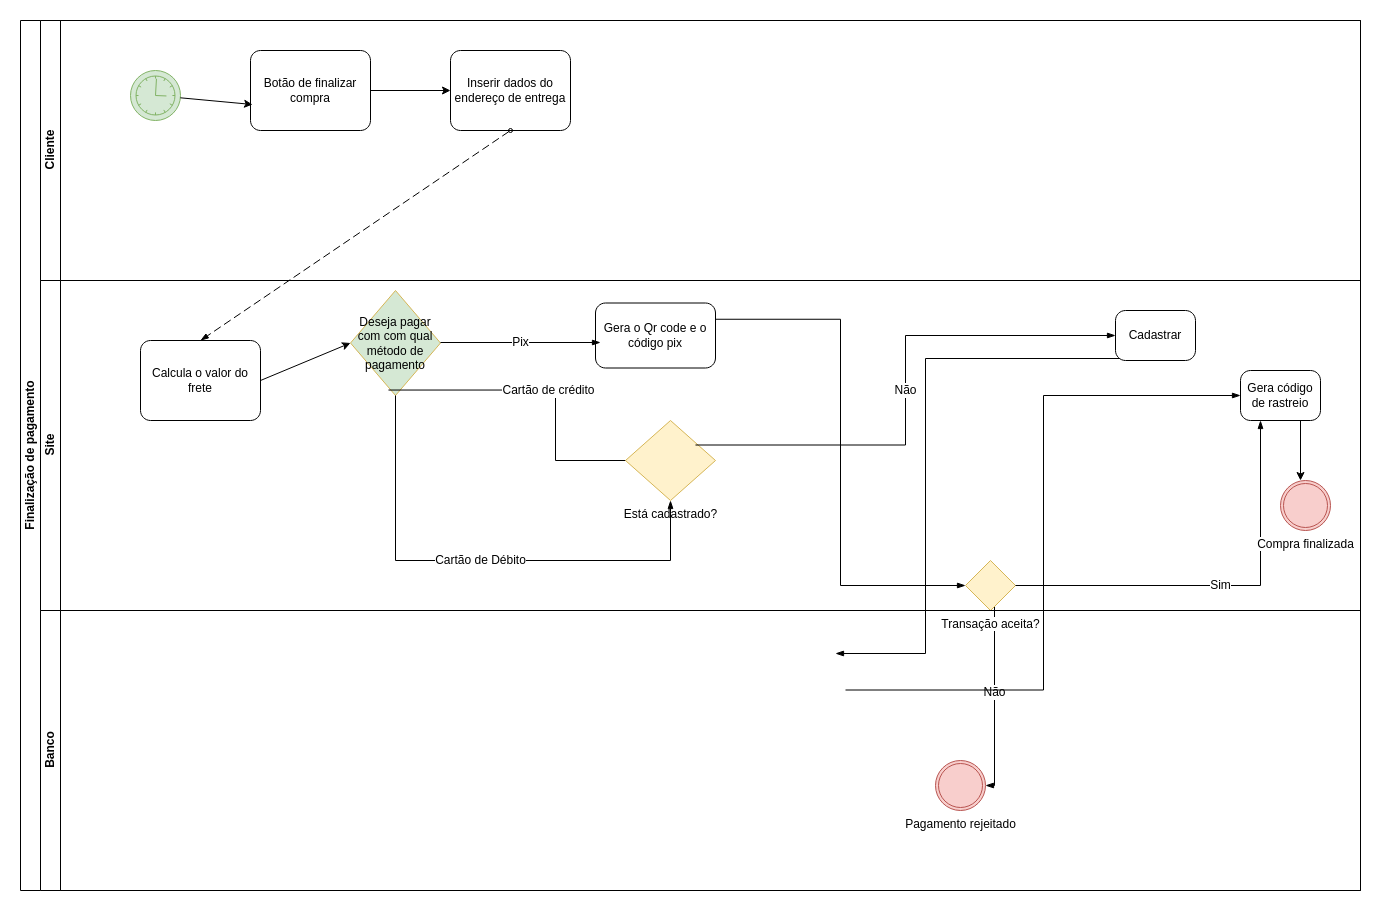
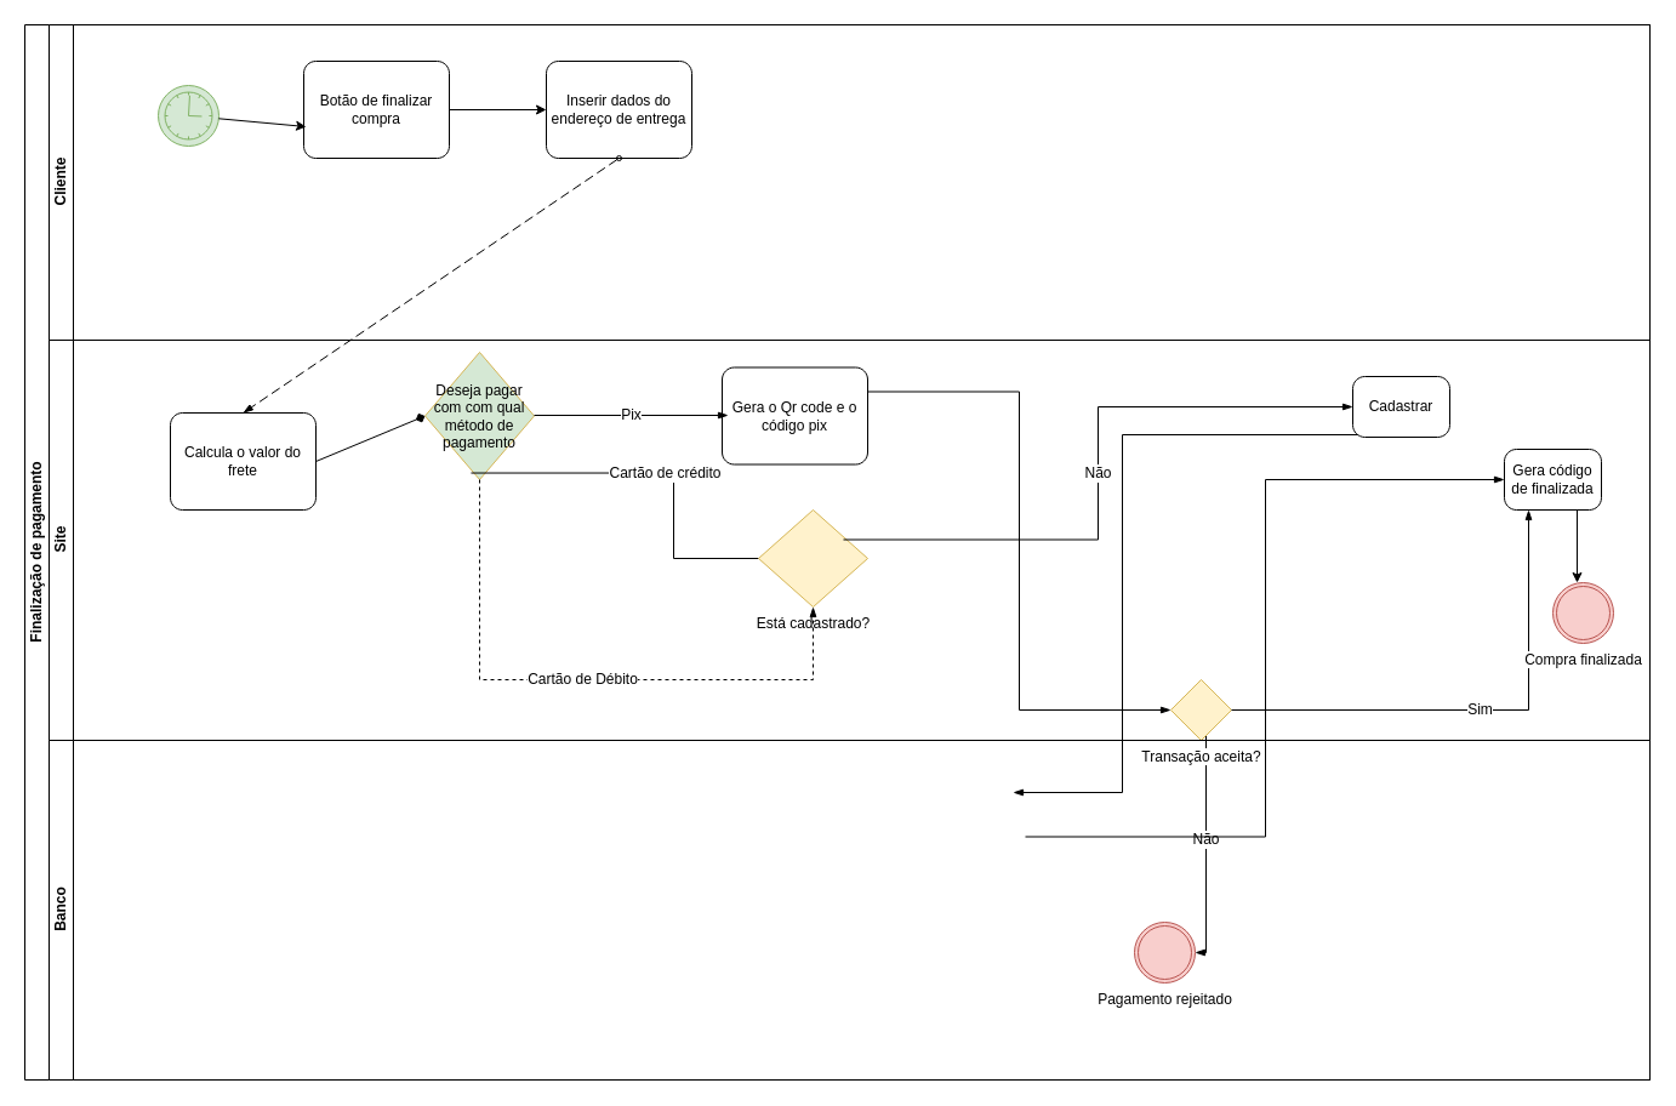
  <mxCell id="0" />
  <mxCell id="1" parent="0" />
  <mxCell id="2" value="Finalização de pagamento" style="swimlane;html=1;childLayout=stackLayout;resizeParent=1;resizeParentMax=0;horizontal=0;startSize=20;horizontalStack=0;whiteSpace=wrap;" parent="1" vertex="1"><mxGeometry x="20" y="20" width="1340" height="870" as="geometry" /></mxCell>
  <mxCell id="3" value="Cliente" style="swimlane;html=1;startSize=20;horizontal=0;" parent="2" vertex="1"><mxGeometry x="20" width="1320" height="260" as="geometry" /></mxCell>
  <mxCell id="4" value="" style="points=[[0.145,0.145,0],[0.5,0,0],[0.855,0.145,0],[1,0.5,0],[0.855,0.855,0],[0.5,1,0],[0.145,0.855,0],[0,0.5,0]];shape=mxgraph.bpmn.event;html=1;verticalLabelPosition=bottom;labelBackgroundColor=#ffffff;verticalAlign=top;align=center;perimeter=ellipsePerimeter;outlineConnect=0;aspect=fixed;outline=standard;symbol=timer;fillColor=#d5e8d4;strokeColor=#82b366;" parent="3" vertex="1"><mxGeometry x="90" y="50" width="50" height="50" as="geometry" /></mxCell>
  <mxCell id="5" value="Botão de finalizar compra" style="points=[[0.25,0,0],[0.5,0,0],[0.75,0,0],[1,0.25,0],[1,0.5,0],[1,0.75,0],[0.75,1,0],[0.5,1,0],[0.25,1,0],[0,0.75,0],[0,0.5,0],[0,0.25,0]];shape=mxgraph.bpmn.task;whiteSpace=wrap;rectStyle=rounded;size=10;html=1;container=1;expand=0;collapsible=0;taskMarker=abstract;" parent="3" vertex="1"><mxGeometry x="210" y="30" width="120" height="80" as="geometry" /></mxCell>
  <mxCell id="6" value="" style="endArrow=classic;html=1;rounded=0;entryX=0.017;entryY=0.675;entryDx=0;entryDy=0;entryPerimeter=0;" parent="3" source="4" target="5" edge="1"><mxGeometry width="50" height="50" relative="1" as="geometry"><mxPoint x="670" y="640" as="sourcePoint" /><mxPoint x="720" y="590" as="targetPoint" /><Array as="points" /></mxGeometry></mxCell>
  <mxCell id="7" value="Inserir dados do endereço de entrega" style="points=[[0.25,0,0],[0.5,0,0],[0.75,0,0],[1,0.25,0],[1,0.5,0],[1,0.75,0],[0.75,1,0],[0.5,1,0],[0.25,1,0],[0,0.75,0],[0,0.5,0],[0,0.25,0]];shape=mxgraph.bpmn.task;whiteSpace=wrap;rectStyle=rounded;size=10;html=1;container=1;expand=0;collapsible=0;taskMarker=abstract;" vertex="1" parent="3"><mxGeometry x="410" y="30" width="120" height="80" as="geometry" /></mxCell>
  <mxCell id="8" value="" style="edgeStyle=elbowEdgeStyle;fontSize=12;html=1;endArrow=blockThin;endFill=1;rounded=0;exitX=0.15;exitY=0.96;exitDx=0;exitDy=0;exitPerimeter=0;" parent="2" source="18" edge="1"><mxGeometry width="160" relative="1" as="geometry"><mxPoint x="975" y="380" as="sourcePoint" /><mxPoint x="815" y="633" as="targetPoint" /><Array as="points"><mxPoint x="905" y="570" /><mxPoint x="865" y="520" /></Array></mxGeometry></mxCell>
  <mxCell id="9" value="Não" style="edgeStyle=elbowEdgeStyle;fontSize=12;html=1;endArrow=blockThin;endFill=1;rounded=0;exitX=0.75;exitY=0.75;exitDx=0;exitDy=0;exitPerimeter=0;" parent="2" source="19" target="28" edge="1"><mxGeometry width="160" relative="1" as="geometry"><mxPoint x="860" y="700" as="sourcePoint" /><mxPoint x="1020" y="700" as="targetPoint" /></mxGeometry></mxCell>
  <mxCell id="10" value="Site&lt;br&gt;" style="swimlane;html=1;startSize=20;horizontal=0;" parent="2" vertex="1"><mxGeometry x="20" y="260" width="1320" height="330" as="geometry" /></mxCell>
  <mxCell id="11" value="Deseja pagar com com qual método de pagamento" style="rhombus;whiteSpace=wrap;html=1;fillColor=#d5e8d4;strokeColor=#d6b656;" parent="10" vertex="1"><mxGeometry x="310" y="10" width="90" height="105" as="geometry" /></mxCell>
- <mxCell id="12" value="Gera o Qr code e o código pix" style="points=[[0.25,0,0],[0.5,0,0],[0.75,0,0],[1,0.25,0],[1,0.5,0],[1,0.75,0],[0.75,1,0],[0.5,1,0],[0.25,1,0],[0,0.75,0],[0,0.5,0],[0,0.25,0]];shape=mxgraph.bpmn.task;whiteSpace=wrap;rectStyle=rounded;size=10;html=1;container=1;expand=0;collapsible=0;taskMarker=abstract;" parent="10" vertex="1"><mxGeometry x="555" y="22.5" width="120" height="65" as="geometry" /></mxCell>
+ <mxCell id="12" value="Gera o Qr code e o código pix" style="points=[[0.25,0,0],[0.5,0,0],[0.75,0,0],[1,0.25,0],[1,0.5,0],[1,0.75,0],[0.75,1,0],[0.5,1,0],[0.25,1,0],[0,0.75,0],[0,0.5,0],[0,0.25,0]];shape=mxgraph.bpmn.task;whiteSpace=wrap;rectStyle=rounded;size=10;html=1;container=1;expand=0;collapsible=0;taskMarker=abstract;" parent="10" vertex="1"><mxGeometry x="555" y="22.5" width="120" height="80" as="geometry" /></mxCell>
  <mxCell id="13" value="Cartão de crédito" style="edgeStyle=elbowEdgeStyle;fontSize=12;html=1;endArrow=blockThin;endFill=1;rounded=0;startArrow=none;entryX=0.017;entryY=0.875;entryDx=0;entryDy=0;entryPerimeter=0;exitX=0.422;exitY=0.948;exitDx=0;exitDy=0;exitPerimeter=0;" parent="10" source="11" edge="1"><mxGeometry width="160" relative="1" as="geometry"><mxPoint x="525" y="100" as="sourcePoint" /><mxPoint x="597.04" y="180" as="targetPoint" /><Array as="points"><mxPoint x="515" y="140" /><mxPoint x="255" y="170" /></Array></mxGeometry></mxCell>
  <mxCell id="14" value="Pix" style="edgeStyle=elbowEdgeStyle;fontSize=12;html=1;endArrow=blockThin;endFill=1;rounded=0;" parent="10" edge="1"><mxGeometry width="160" relative="1" as="geometry"><mxPoint x="400" y="62" as="sourcePoint" /><mxPoint x="560" y="62" as="targetPoint" /></mxGeometry></mxCell>
  <mxCell id="15" value="Está cadastrado?" style="points=[[0.25,0.25,0],[0.5,0,0],[0.75,0.25,0],[1,0.5,0],[0.75,0.75,0],[0.5,1,0],[0.25,0.75,0],[0,0.5,0]];shape=mxgraph.bpmn.gateway2;html=1;verticalLabelPosition=bottom;labelBackgroundColor=#ffffff;verticalAlign=top;align=center;perimeter=rhombusPerimeter;outlineConnect=0;outline=none;symbol=none;fillColor=#fff2cc;strokeColor=#d6b656;" parent="10" vertex="1"><mxGeometry x="585" y="140" width="90" height="80" as="geometry" /></mxCell>
- <mxCell id="16" value="Cartão de Débito" style="edgeStyle=elbowEdgeStyle;fontSize=12;html=1;endArrow=blockThin;endFill=1;rounded=0;entryX=0.5;entryY=1;entryDx=0;entryDy=0;entryPerimeter=0;" parent="10" source="11" target="15" edge="1"><mxGeometry width="160" relative="1" as="geometry"><mxPoint x="455" y="80" as="sourcePoint" /><mxPoint x="625" y="250" as="targetPoint" /><Array as="points"><mxPoint x="495" y="280" /><mxPoint x="405" y="180" /></Array></mxGeometry></mxCell>
+ <mxCell id="16" value="Cartão de Débito" style="edgeStyle=elbowEdgeStyle;fontSize=12;html=1;endArrow=blockThin;endFill=1;rounded=0;entryX=0.5;entryY=1;entryDx=0;entryDy=0;entryPerimeter=0;dashed=1;" parent="10" source="11" target="15" edge="1"><mxGeometry width="160" relative="1" as="geometry"><mxPoint x="455" y="80" as="sourcePoint" /><mxPoint x="625" y="250" as="targetPoint" /><Array as="points"><mxPoint x="495" y="280" /><mxPoint x="405" y="180" /></Array></mxGeometry></mxCell>
  <mxCell id="17" value="Não" style="edgeStyle=elbowEdgeStyle;fontSize=12;html=1;endArrow=blockThin;endFill=1;rounded=0;" parent="10" target="18" edge="1"><mxGeometry width="160" relative="1" as="geometry"><mxPoint x="655" y="164.5" as="sourcePoint" /><mxPoint x="1085" y="50" as="targetPoint" /></mxGeometry></mxCell>
  <mxCell id="18" value="Cadastrar" style="points=[[0.25,0,0],[0.5,0,0],[0.75,0,0],[1,0.25,0],[1,0.5,0],[1,0.75,0],[0.75,1,0],[0.5,1,0],[0.25,1,0],[0,0.75,0],[0,0.5,0],[0,0.25,0]];shape=mxgraph.bpmn.task;whiteSpace=wrap;rectStyle=rounded;size=10;html=1;container=1;expand=0;collapsible=0;taskMarker=abstract;" parent="10" vertex="1"><mxGeometry x="1075" y="30" width="80" height="50" as="geometry" /></mxCell>
  <mxCell id="19" value="Transação aceita?" style="points=[[0.25,0.25,0],[0.5,0,0],[0.75,0.25,0],[1,0.5,0],[0.75,0.75,0],[0.5,1,0],[0.25,0.75,0],[0,0.5,0]];shape=mxgraph.bpmn.gateway2;html=1;verticalLabelPosition=bottom;labelBackgroundColor=#ffffff;verticalAlign=top;align=center;perimeter=rhombusPerimeter;outlineConnect=0;outline=none;symbol=none;fillColor=#fff2cc;strokeColor=#d6b656;" parent="10" vertex="1"><mxGeometry x="925" y="280" width="50" height="50" as="geometry" /></mxCell>
  <mxCell id="20" value="Sim" style="edgeStyle=elbowEdgeStyle;fontSize=12;html=1;endArrow=blockThin;endFill=1;rounded=0;exitX=1;exitY=0.5;exitDx=0;exitDy=0;exitPerimeter=0;entryX=0.25;entryY=1;entryDx=0;entryDy=0;entryPerimeter=0;" parent="10" source="19" target="24" edge="1"><mxGeometry width="160" relative="1" as="geometry"><mxPoint x="895" y="354.5" as="sourcePoint" /><mxPoint x="1290" y="190" as="targetPoint" /><Array as="points"><mxPoint x="1220" y="220" /></Array></mxGeometry></mxCell>
  <mxCell id="21" value="" style="edgeStyle=elbowEdgeStyle;fontSize=12;html=1;endArrow=blockThin;endFill=1;rounded=0;exitX=1;exitY=0.25;exitDx=0;exitDy=0;exitPerimeter=0;" parent="10" source="12" target="19" edge="1"><mxGeometry width="160" relative="1" as="geometry"><mxPoint x="835" y="50" as="sourcePoint" /><mxPoint x="845" y="340" as="targetPoint" /></mxGeometry></mxCell>
  <mxCell id="22" value="Calcula o valor do frete" style="points=[[0.25,0,0],[0.5,0,0],[0.75,0,0],[1,0.25,0],[1,0.5,0],[1,0.75,0],[0.75,1,0],[0.5,1,0],[0.25,1,0],[0,0.75,0],[0,0.5,0],[0,0.25,0]];shape=mxgraph.bpmn.task;whiteSpace=wrap;rectStyle=rounded;size=10;html=1;container=1;expand=0;collapsible=0;taskMarker=abstract;" vertex="1" parent="10"><mxGeometry x="100" y="60" width="120" height="80" as="geometry" /></mxCell>
- <mxCell id="23" value="" style="endArrow=classic;html=1;rounded=0;exitX=1;exitY=0.5;exitDx=0;exitDy=0;exitPerimeter=0;entryX=0;entryY=0.5;entryDx=0;entryDy=0;" edge="1" parent="10" source="22" target="11"><mxGeometry width="50" height="50" relative="1" as="geometry"><mxPoint x="530" y="220" as="sourcePoint" /><mxPoint x="580" y="170" as="targetPoint" /></mxGeometry></mxCell>
- <mxCell id="24" value="Gera código de rastreio" style="points=[[0.25,0,0],[0.5,0,0],[0.75,0,0],[1,0.25,0],[1,0.5,0],[1,0.75,0],[0.75,1,0],[0.5,1,0],[0.25,1,0],[0,0.75,0],[0,0.5,0],[0,0.25,0]];shape=mxgraph.bpmn.task;whiteSpace=wrap;rectStyle=rounded;size=10;html=1;container=1;expand=0;collapsible=0;taskMarker=abstract;" vertex="1" parent="10"><mxGeometry x="1200" y="90" width="80" height="50" as="geometry" /></mxCell>
+ <mxCell id="23" value="" style="endArrow=diamond;html=1;rounded=0;exitX=1;exitY=0.5;exitDx=0;exitDy=0;exitPerimeter=0;entryX=0;entryY=0.5;entryDx=0;entryDy=0;" edge="1" parent="10" source="22" target="11"><mxGeometry width="50" height="50" relative="1" as="geometry"><mxPoint x="530" y="220" as="sourcePoint" /><mxPoint x="580" y="170" as="targetPoint" /></mxGeometry></mxCell>
+ <mxCell id="24" value="Gera código de finalizada" style="points=[[0.25,0,0],[0.5,0,0],[0.75,0,0],[1,0.25,0],[1,0.5,0],[1,0.75,0],[0.75,1,0],[0.5,1,0],[0.25,1,0],[0,0.75,0],[0,0.5,0],[0,0.25,0]];shape=mxgraph.bpmn.task;whiteSpace=wrap;rectStyle=rounded;size=10;html=1;container=1;expand=0;collapsible=0;taskMarker=abstract;" vertex="1" parent="10"><mxGeometry x="1200" y="90" width="80" height="50" as="geometry" /></mxCell>
  <mxCell id="25" value="Compra finalizada" style="points=[[0.145,0.145,0],[0.5,0,0],[0.855,0.145,0],[1,0.5,0],[0.855,0.855,0],[0.5,1,0],[0.145,0.855,0],[0,0.5,0]];shape=mxgraph.bpmn.event;html=1;verticalLabelPosition=bottom;labelBackgroundColor=#ffffff;verticalAlign=top;align=center;perimeter=ellipsePerimeter;outlineConnect=0;aspect=fixed;outline=throwing;symbol=general;fillColor=#f8cecc;strokeColor=#b85450;" vertex="1" parent="10"><mxGeometry x="1240" y="200" width="50" height="50" as="geometry" /></mxCell>
  <mxCell id="26" value="Banco" style="swimlane;html=1;startSize=20;horizontal=0;" parent="2" vertex="1"><mxGeometry x="20" y="590" width="1320" height="280" as="geometry" /></mxCell>
  <mxCell id="27" value="" style="edgeStyle=elbowEdgeStyle;fontSize=12;html=1;endArrow=blockThin;endFill=1;rounded=0;" parent="26" edge="1"><mxGeometry width="160" relative="1" as="geometry"><mxPoint x="805" y="79.5" as="sourcePoint" /><mxPoint x="1200" y="-215" as="targetPoint" /></mxGeometry></mxCell>
  <mxCell id="28" value="Pagamento rejeitado" style="points=[[0.145,0.145,0],[0.5,0,0],[0.855,0.145,0],[1,0.5,0],[0.855,0.855,0],[0.5,1,0],[0.145,0.855,0],[0,0.5,0]];shape=mxgraph.bpmn.event;html=1;verticalLabelPosition=bottom;labelBackgroundColor=#ffffff;verticalAlign=top;align=center;perimeter=ellipsePerimeter;outlineConnect=0;aspect=fixed;outline=throwing;symbol=general;fillColor=#f8cecc;strokeColor=#b85450;" parent="26" vertex="1"><mxGeometry x="895" y="150" width="50" height="50" as="geometry" /></mxCell>
  <mxCell id="29" value="" style="dashed=1;dashPattern=8 4;endArrow=blockThin;endFill=1;startArrow=oval;startFill=0;endSize=6;startSize=4;html=1;rounded=0;exitX=0.5;exitY=1;exitDx=0;exitDy=0;exitPerimeter=0;entryX=0.5;entryY=0;entryDx=0;entryDy=0;entryPerimeter=0;" edge="1" parent="2" source="7" target="22"><mxGeometry width="160" relative="1" as="geometry"><mxPoint x="470" y="460" as="sourcePoint" /><mxPoint x="180" y="320" as="targetPoint" /></mxGeometry></mxCell>
  <mxCell id="30" value="" style="endArrow=classic;html=1;rounded=0;exitX=1;exitY=0.5;exitDx=0;exitDy=0;exitPerimeter=0;" edge="1" parent="1" source="5"><mxGeometry width="50" height="50" relative="1" as="geometry"><mxPoint x="550" y="500" as="sourcePoint" /><mxPoint x="450" y="90" as="targetPoint" /></mxGeometry></mxCell>
  <mxCell id="31" value="" style="endArrow=classic;html=1;rounded=0;exitX=0.75;exitY=1;exitDx=0;exitDy=0;exitPerimeter=0;" edge="1" parent="1" source="24"><mxGeometry width="50" height="50" relative="1" as="geometry"><mxPoint x="570" y="500" as="sourcePoint" /><mxPoint x="1300" y="480" as="targetPoint" /></mxGeometry></mxCell>
